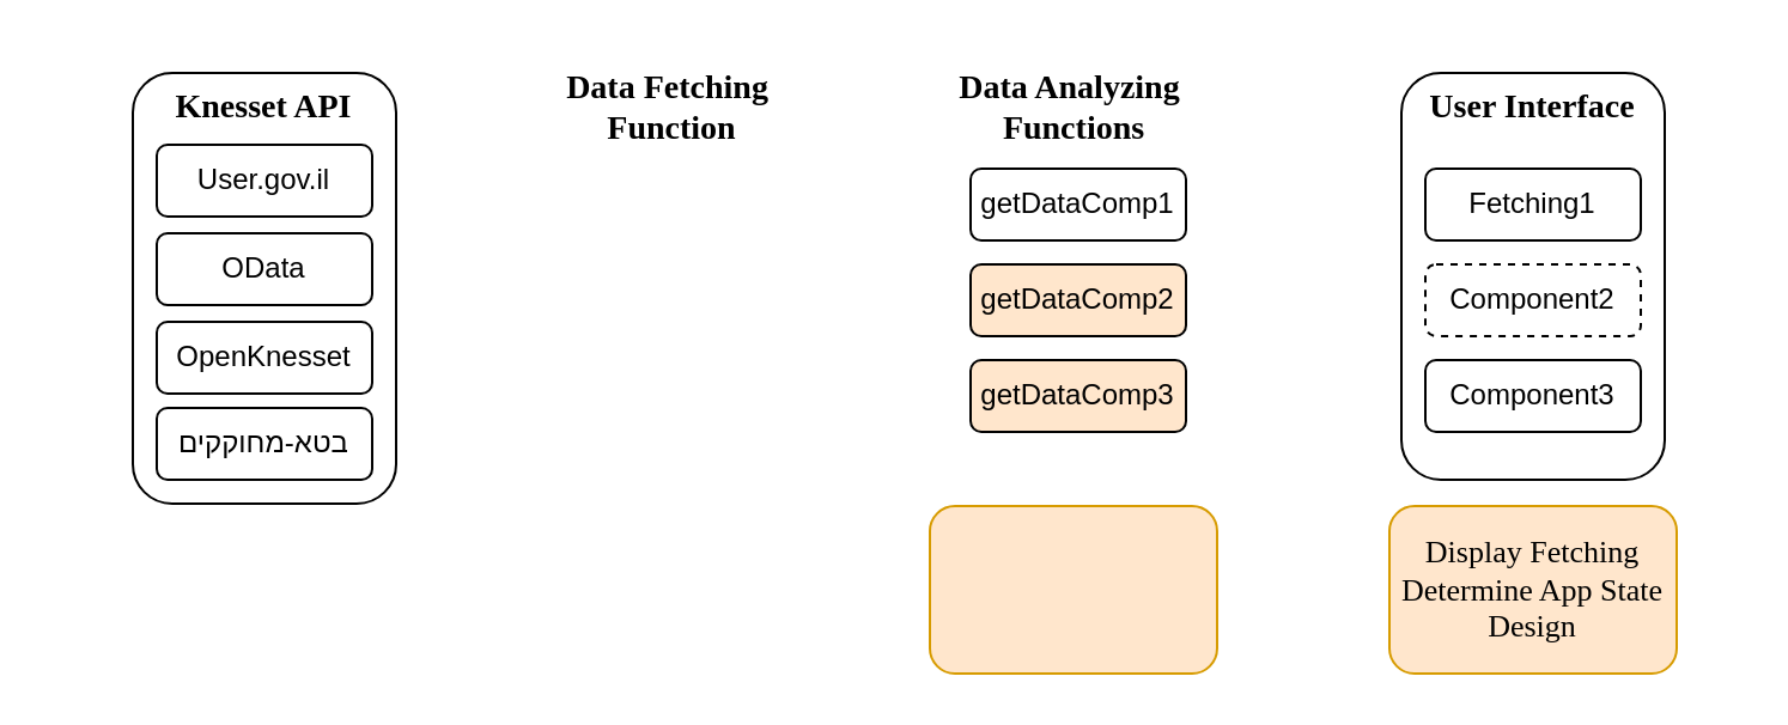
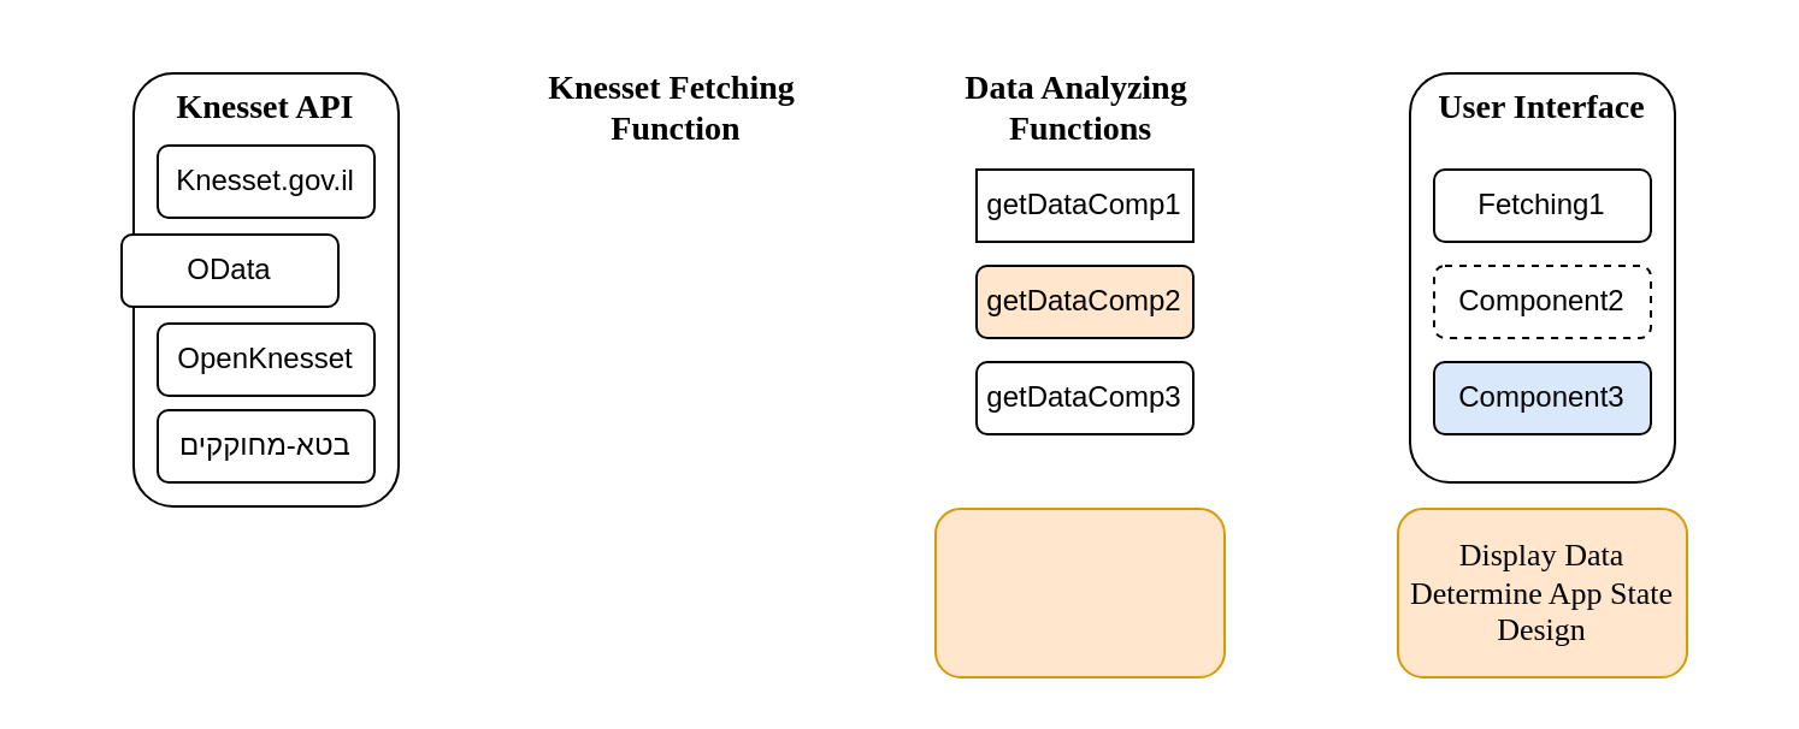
  <mxCell id="0" />
  <mxCell id="1" parent="0" />
  <mxCell id="2" value="User Interface" style="rounded=1;whiteSpace=wrap;html=1;rotation=90;horizontal=0;verticalAlign=top;fontStyle=1;fontSize=14;fontFamily=Comic Sans MS;" vertex="1" parent="1"><mxGeometry x="555" y="60" width="170" height="110" as="geometry" /></mxCell>
  <mxCell id="3" value="Fetching1" style="rounded=1;whiteSpace=wrap;html=1;" vertex="1" parent="1"><mxGeometry x="595" y="70" width="90" height="30" as="geometry" /></mxCell>
  <mxCell id="4" value="Component2" style="rounded=1;whiteSpace=wrap;html=1;dashed=1;" vertex="1" parent="1"><mxGeometry x="595" y="110" width="90" height="30" as="geometry" /></mxCell>
- <mxCell id="5" value="Component3" style="rounded=1;whiteSpace=wrap;html=1;" vertex="1" parent="1"><mxGeometry x="595" y="150" width="90" height="30" as="geometry" /></mxCell>
- <mxCell id="6" value="getDataComp1" style="rounded=1;whiteSpace=wrap;html=1;" vertex="1" parent="1"><mxGeometry x="405" y="70" width="90" height="30" as="geometry" /></mxCell>
+ <mxCell id="5" value="Component3" style="rounded=1;whiteSpace=wrap;html=1;fillColor=#dae8fc;" vertex="1" parent="1"><mxGeometry x="595" y="150" width="90" height="30" as="geometry" /></mxCell>
+ <mxCell id="6" value="getDataComp1" style="whiteSpace=wrap;html=1;rounded=0;" vertex="1" parent="1"><mxGeometry x="405" y="70" width="90" height="30" as="geometry" /></mxCell>
  <mxCell id="7" value="getDataComp2" style="rounded=1;whiteSpace=wrap;html=1;fillColor=#ffe6cc;" vertex="1" parent="1"><mxGeometry x="405" y="110" width="90" height="30" as="geometry" /></mxCell>
- <mxCell id="8" value="getDataComp3" style="rounded=1;whiteSpace=wrap;html=1;fillColor=#ffe6cc;" vertex="1" parent="1"><mxGeometry x="405" y="150" width="90" height="30" as="geometry" /></mxCell>
+ <mxCell id="8" value="getDataComp3" style="rounded=1;whiteSpace=wrap;html=1;" vertex="1" parent="1"><mxGeometry x="405" y="150" width="90" height="30" as="geometry" /></mxCell>
  <mxCell id="9" value="Knesset API" style="rounded=1;whiteSpace=wrap;html=1;rotation=90;horizontal=0;verticalAlign=top;fontStyle=1;fontSize=14;fontFamily=Comic Sans MS;" vertex="1" parent="1"><mxGeometry x="20" y="65" width="180" height="110" as="geometry" /></mxCell>
- <mxCell id="10" value="User.gov.il" style="rounded=1;whiteSpace=wrap;html=1;" vertex="1" parent="1"><mxGeometry x="65" y="60" width="90" height="30" as="geometry" /></mxCell>
- <mxCell id="11" value="OData" style="rounded=1;whiteSpace=wrap;html=1;" vertex="1" parent="1"><mxGeometry x="65" y="97" width="90" height="30" as="geometry" /></mxCell>
+ <mxCell id="10" value="Knesset.gov.il" style="rounded=1;whiteSpace=wrap;html=1;" vertex="1" parent="1"><mxGeometry x="65" y="60" width="90" height="30" as="geometry" /></mxCell>
+ <mxCell id="11" value="OData" style="rounded=1;whiteSpace=wrap;html=1;" vertex="1" parent="1"><mxGeometry x="50" y="97" width="90" height="30" as="geometry" /></mxCell>
  <mxCell id="12" value="OpenKnesset" style="rounded=1;whiteSpace=wrap;html=1;" vertex="1" parent="1"><mxGeometry x="65" y="134" width="90" height="30" as="geometry" /></mxCell>
  <mxCell id="13" value="בטא-מחוקקים" style="rounded=1;whiteSpace=wrap;html=1;" vertex="1" parent="1"><mxGeometry x="65" y="170" width="90" height="30" as="geometry" /></mxCell>
- <mxCell id="14" value="Display Fetching&lt;div&gt;Determine App State&lt;/div&gt;&lt;div&gt;Design&lt;/div&gt;" style="html=1;labelBackgroundColor=none;whiteSpace=wrap;fillColor=#ffe6cc;strokeColor=#d79b00;fontSize=13;fontFamily=Comic Sans MS;rounded=1;glass=0;shadow=0;fontStyle=0" vertex="1" parent="1"><mxGeometry x="580" y="211" width="120" height="70" as="geometry" /></mxCell>
+ <mxCell id="14" value="Display Data&lt;div&gt;Determine App State&lt;/div&gt;&lt;div&gt;Design&lt;/div&gt;" style="html=1;labelBackgroundColor=none;whiteSpace=wrap;fillColor=#ffe6cc;strokeColor=#d79b00;fontSize=13;fontFamily=Comic Sans MS;rounded=1;glass=0;shadow=0;fontStyle=0" vertex="1" parent="1"><mxGeometry x="580" y="211" width="120" height="70" as="geometry" /></mxCell>
  <mxCell id="15" value="" style="html=1;labelBackgroundColor=none;whiteSpace=wrap;fillColor=#ffe6cc;strokeColor=#d79b00;fontSize=13;fontFamily=Comic Sans MS;rounded=1;glass=0;shadow=0;" vertex="1" parent="1"><mxGeometry x="388" y="211" width="120" height="70" as="geometry" /></mxCell>
  <mxCell id="16" value="Data Analyzing&amp;nbsp;&lt;div&gt;Functions&lt;/div&gt;" style="text;html=1;align=center;verticalAlign=middle;resizable=0;points=[];autosize=1;strokeColor=none;fillColor=none;fontSize=14;fontStyle=1;fontFamily=Comic Sans MS;horizontal=1;" vertex="1" parent="1"><mxGeometry x="388" y="20" width="120" height="50" as="geometry" /></mxCell>
- <mxCell id="17" value="Data Fetching&amp;nbsp;&lt;div&gt;Function&lt;/div&gt;" style="text;html=1;align=center;verticalAlign=middle;resizable=0;points=[];autosize=1;strokeColor=none;fillColor=none;fontSize=14;fontStyle=1;fontFamily=Comic Sans MS;horizontal=1;" vertex="1" parent="1"><mxGeometry x="220" y="20" width="120" height="50" as="geometry" /></mxCell>
+ <mxCell id="17" value="Knesset Fetching&amp;nbsp;&lt;div&gt;Function&lt;/div&gt;" style="text;html=1;align=center;verticalAlign=middle;resizable=0;points=[];autosize=1;strokeColor=none;fillColor=none;fontSize=14;fontStyle=1;fontFamily=Comic Sans MS;horizontal=1;" vertex="1" parent="1"><mxGeometry x="220" y="20" width="120" height="50" as="geometry" /></mxCell>
